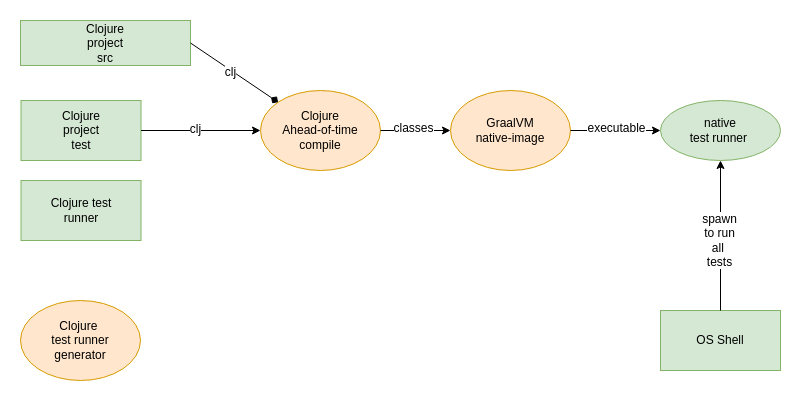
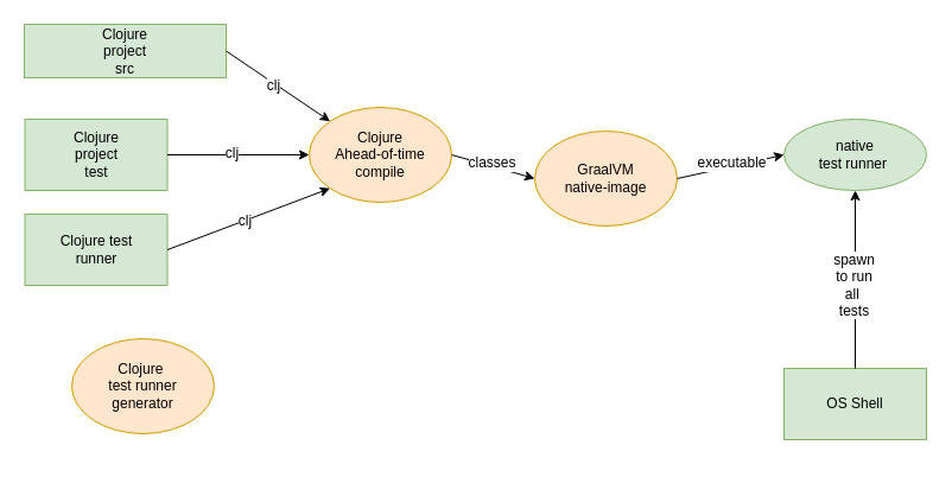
  <mxCell id="0" />
  <mxCell id="1" parent="0" />
  <mxCell id="2" value="Clojure&lt;br&gt;project&lt;br&gt;src" style="rounded=0;whiteSpace=wrap;html=1;fillColor=#d5e8d4;strokeColor=#82b366;" parent="1" vertex="1"><mxGeometry x="20" y="20" width="170" height="45" as="geometry" /></mxCell>
  <mxCell id="3" value="Clojure&lt;br&gt;project&lt;br&gt;test" style="rounded=0;whiteSpace=wrap;html=1;fillColor=#d5e8d4;strokeColor=#82b366;" parent="1" vertex="1"><mxGeometry x="20.5" y="100" width="120" height="60" as="geometry" /></mxCell>
- <mxCell id="4" value="GraalVM&lt;br&gt;native-image" style="ellipse;whiteSpace=wrap;html=1;fillColor=#ffe6cc;strokeColor=#d79b00;" parent="1" vertex="1"><mxGeometry x="450" y="90" width="120" height="80" as="geometry" /></mxCell>
+ <mxCell id="4" value="GraalVM&lt;br&gt;native-image" style="ellipse;whiteSpace=wrap;html=1;fillColor=#ffe6cc;strokeColor=#d79b00;" parent="1" vertex="1"><mxGeometry x="450" y="110" width="120" height="80" as="geometry" /></mxCell>
  <mxCell id="5" value="Clojure&lt;br&gt;Ahead-of-time&lt;br&gt;compile" style="ellipse;whiteSpace=wrap;html=1;fillColor=#ffe6cc;strokeColor=#d79b00;" parent="1" vertex="1"><mxGeometry x="260" y="90" width="120" height="80" as="geometry" /></mxCell>
- <mxCell id="6" value="" style="endArrow=diamond;html=1;exitX=1;exitY=0.5;exitDx=0;exitDy=0;entryX=0;entryY=0;entryDx=0;entryDy=0;" parent="1" source="2" target="5" edge="1"><mxGeometry width="50" height="50" relative="1" as="geometry"><mxPoint x="170" y="180" as="sourcePoint" /><mxPoint x="220" y="130" as="targetPoint" /></mxGeometry></mxCell>
+ <mxCell id="6" value="" style="endArrow=classic;html=1;exitX=1;exitY=0.5;exitDx=0;exitDy=0;entryX=0;entryY=0;entryDx=0;entryDy=0;" parent="1" source="2" target="5" edge="1"><mxGeometry width="50" height="50" relative="1" as="geometry"><mxPoint x="170" y="180" as="sourcePoint" /><mxPoint x="220" y="130" as="targetPoint" /></mxGeometry></mxCell>
  <mxCell id="7" value="clj" style="text;html=1;resizable=0;points=[];align=center;verticalAlign=middle;labelBackgroundColor=#ffffff;" parent="6" vertex="1" connectable="0"><mxGeometry x="0.063" y="1" relative="1" as="geometry"><mxPoint x="-7.682" y="-2.0" as="offset" /></mxGeometry></mxCell>
  <mxCell id="8" value="" style="endArrow=classic;html=1;exitX=1;exitY=0.5;exitDx=0;exitDy=0;entryX=0;entryY=0.5;entryDx=0;entryDy=0;" parent="1" source="5" target="4" edge="1"><mxGeometry width="50" height="50" relative="1" as="geometry"><mxPoint x="370" y="190" as="sourcePoint" /><mxPoint x="420" y="140" as="targetPoint" /></mxGeometry></mxCell>
  <mxCell id="9" value="classes" style="text;html=1;resizable=0;points=[];align=center;verticalAlign=middle;labelBackgroundColor=#ffffff;" parent="8" vertex="1" connectable="0"><mxGeometry x="-0.079" y="3" relative="1" as="geometry"><mxPoint as="offset" /></mxGeometry></mxCell>
  <mxCell id="10" value="native&lt;br&gt;test runner&amp;nbsp;&lt;br&gt;" style="ellipse;whiteSpace=wrap;html=1;fillColor=#d5e8d4;strokeColor=#82b366;" parent="1" vertex="1"><mxGeometry x="660" y="100" width="120" height="60" as="geometry" /></mxCell>
  <mxCell id="11" value="" style="endArrow=classic;html=1;exitX=1;exitY=0.5;exitDx=0;exitDy=0;entryX=0;entryY=0.5;entryDx=0;entryDy=0;" parent="1" source="4" target="10" edge="1"><mxGeometry width="50" height="50" relative="1" as="geometry"><mxPoint x="540" y="170" as="sourcePoint" /><mxPoint x="590" y="120" as="targetPoint" /></mxGeometry></mxCell>
  <mxCell id="12" value="executable" style="text;html=1;resizable=0;points=[];align=center;verticalAlign=middle;labelBackgroundColor=#ffffff;" parent="11" vertex="1" connectable="0"><mxGeometry x="0.01" relative="1" as="geometry"><mxPoint y="-3.0" as="offset" /></mxGeometry></mxCell>
- <mxCell id="13" value="Clojure&amp;nbsp;&lt;br&gt;test runner&lt;br&gt;generator" style="ellipse;whiteSpace=wrap;html=1;fillColor=#ffe6cc;strokeColor=#d79b00;" parent="1" vertex="1"><mxGeometry x="20" y="300" width="120" height="80" as="geometry" /></mxCell>
+ <mxCell id="13" value="Clojure&amp;nbsp;&lt;br&gt;test runner&lt;br&gt;generator" style="ellipse;whiteSpace=wrap;html=1;fillColor=#ffe6cc;strokeColor=#d79b00;" parent="1" vertex="1"><mxGeometry x="60" y="285" width="120" height="80" as="geometry" /></mxCell>
  <mxCell id="14" value="Clojure test&lt;br&gt;runner" style="rounded=0;whiteSpace=wrap;html=1;fillColor=#d5e8d4;strokeColor=#82b366;" parent="1" vertex="1"><mxGeometry x="20.5" y="180" width="120" height="60" as="geometry" /></mxCell>
  <mxCell id="15" value="" style="endArrow=classic;html=1;exitX=1;exitY=0.5;exitDx=0;exitDy=0;entryX=0;entryY=0.5;entryDx=0;entryDy=0;" parent="1" source="3" target="5" edge="1"><mxGeometry width="50" height="50" relative="1" as="geometry"><mxPoint x="170" y="180" as="sourcePoint" /><mxPoint x="230" y="130" as="targetPoint" /></mxGeometry></mxCell>
  <mxCell id="16" value="clj" style="text;html=1;resizable=0;points=[];align=center;verticalAlign=middle;labelBackgroundColor=#ffffff;" parent="15" vertex="1" connectable="0"><mxGeometry x="-0.094" y="2" relative="1" as="geometry"><mxPoint as="offset" /></mxGeometry></mxCell>
+ <mxCell id="17" value="" style="endArrow=classic;html=1;entryX=0;entryY=1;entryDx=0;entryDy=0;exitX=1;exitY=0.5;exitDx=0;exitDy=0;" parent="1" source="14" target="5" edge="1"><mxGeometry width="50" height="50" relative="1" as="geometry"><mxPoint x="240" y="210" as="sourcePoint" /><mxPoint x="290" y="160" as="targetPoint" /></mxGeometry></mxCell>
+ <mxCell id="18" value="clj" style="text;html=1;resizable=0;points=[];align=center;verticalAlign=middle;labelBackgroundColor=#ffffff;" parent="17" vertex="1" connectable="0"><mxGeometry x="-0.039" relative="1" as="geometry"><mxPoint as="offset" /></mxGeometry></mxCell>
  <mxCell id="19" value="OS Shell" style="rounded=0;whiteSpace=wrap;html=1;fillColor=#d5e8d4;strokeColor=#82b366;" parent="1" vertex="1"><mxGeometry x="660" y="310" width="120" height="60" as="geometry" /></mxCell>
  <mxCell id="20" value="" style="endArrow=classic;html=1;exitX=0.5;exitY=0;exitDx=0;exitDy=0;entryX=0.5;entryY=1;entryDx=0;entryDy=0;" parent="1" source="19" target="10" edge="1"><mxGeometry width="50" height="50" relative="1" as="geometry"><mxPoint x="710" y="270" as="sourcePoint" /><mxPoint x="760" y="220" as="targetPoint" /></mxGeometry></mxCell>
  <mxCell id="21" value="spawn&lt;br&gt;to run&lt;br&gt;all&amp;nbsp;&lt;br&gt;tests" style="text;html=1;resizable=0;points=[];align=center;verticalAlign=middle;labelBackgroundColor=#ffffff;" parent="20" vertex="1" connectable="0"><mxGeometry x="-0.052" y="2" relative="1" as="geometry"><mxPoint as="offset" /></mxGeometry></mxCell>
